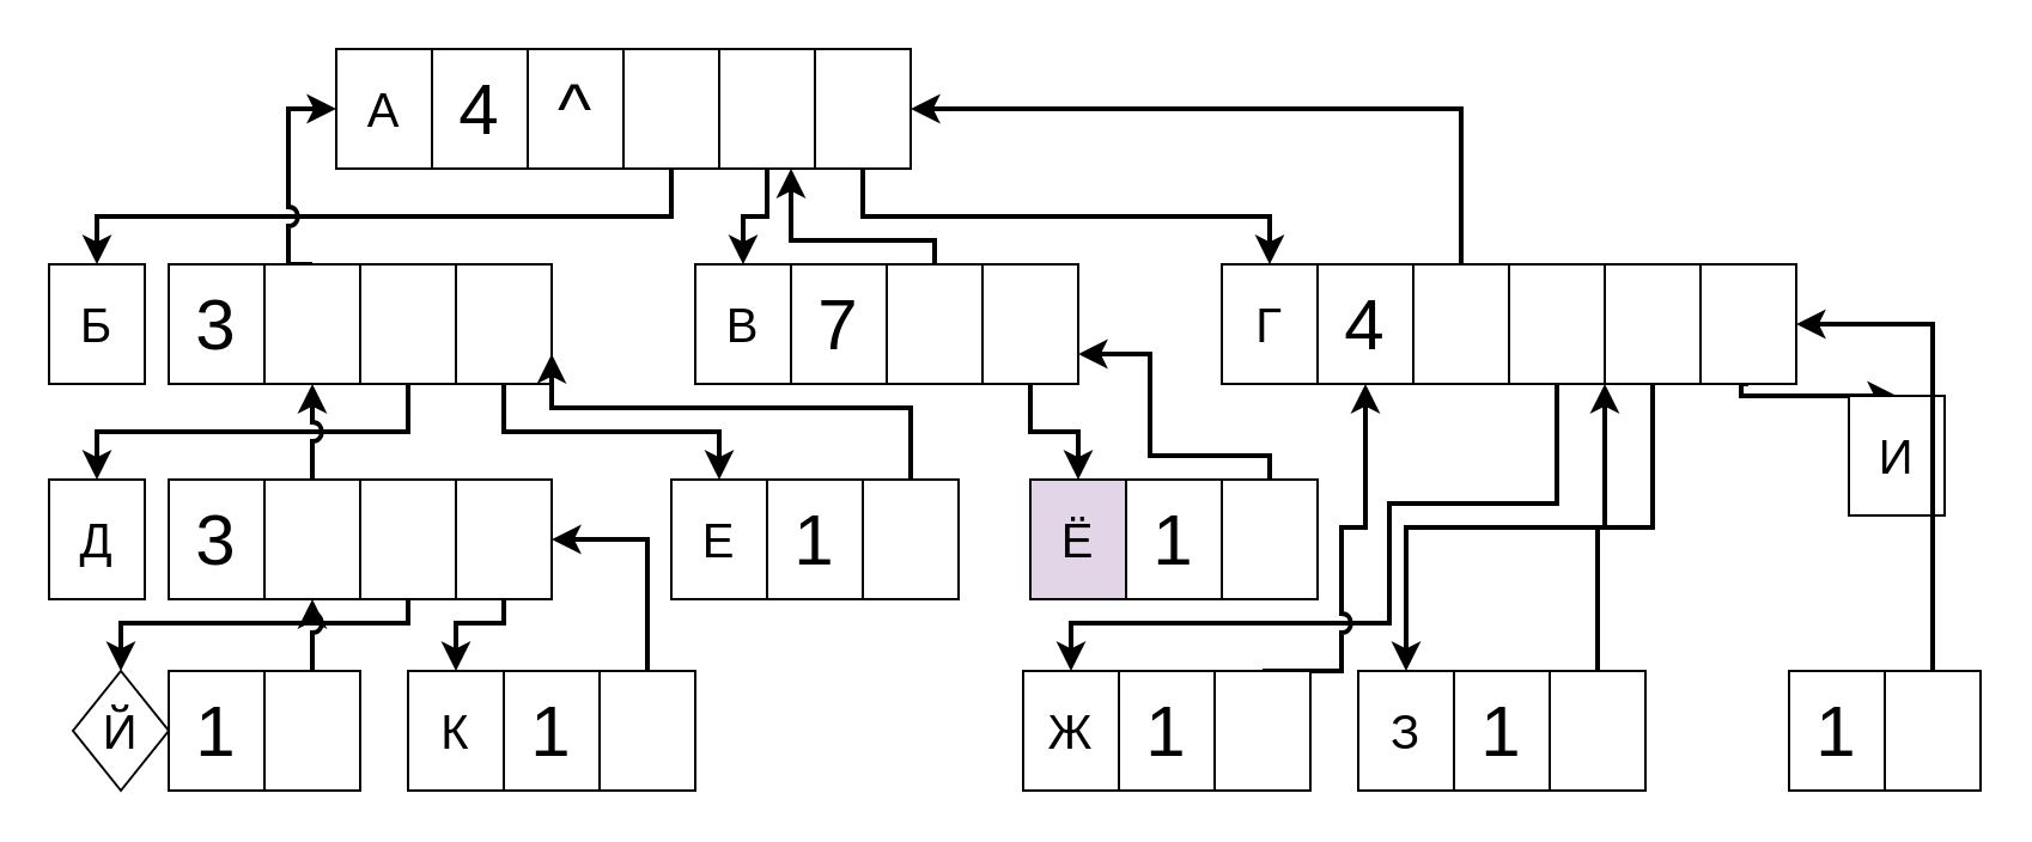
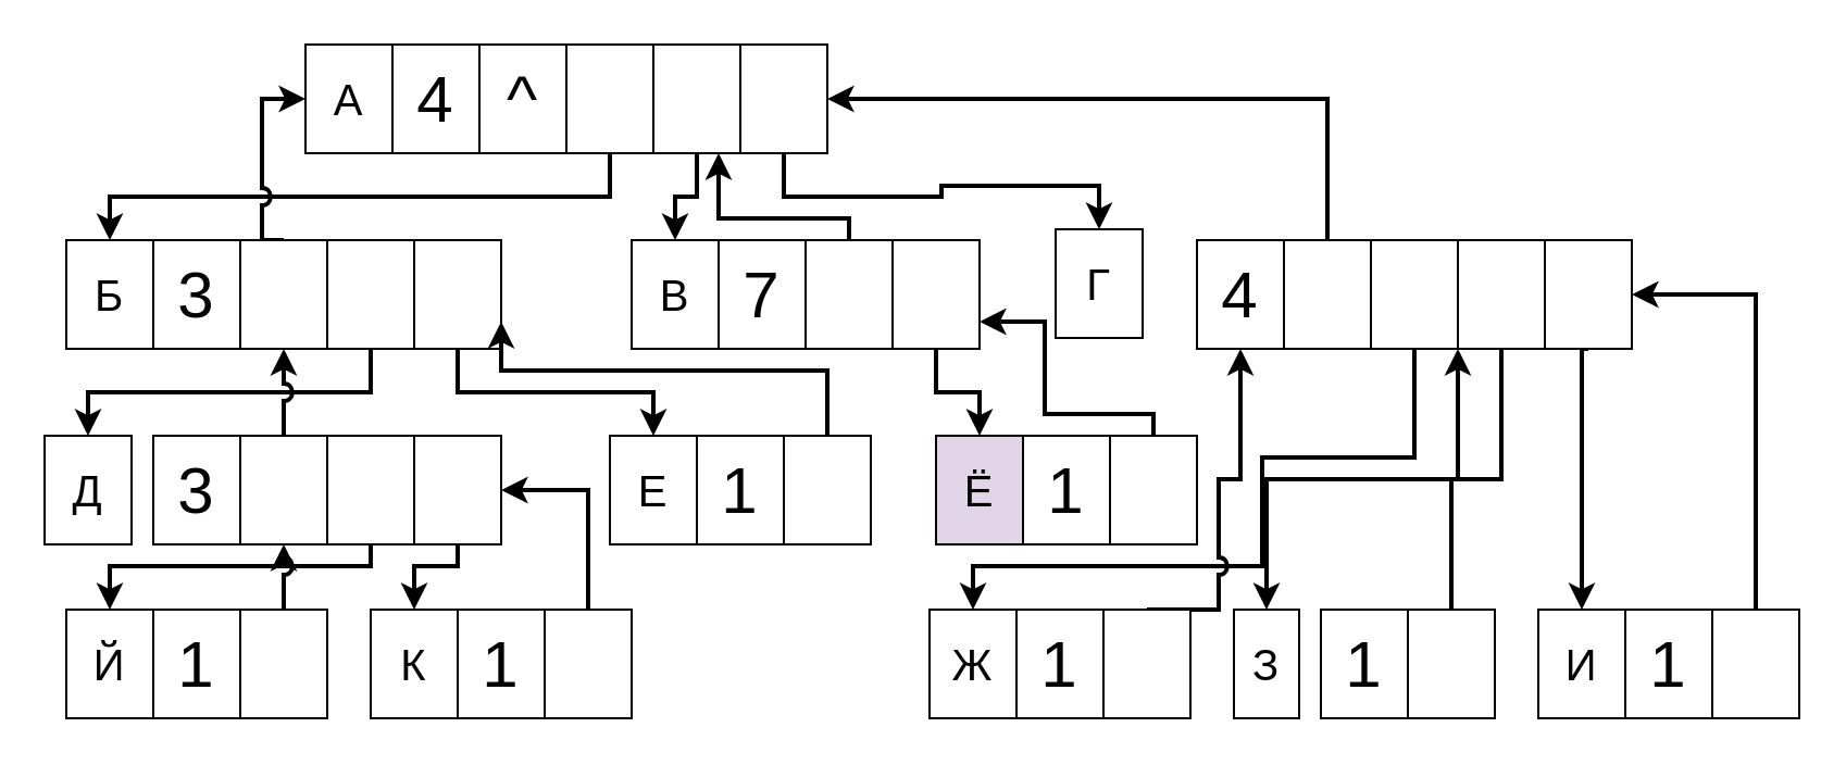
  <mxCell id="0" />
  <mxCell id="1" parent="0" />
  <mxCell id="2" value="&lt;font style=&quot;font-size: 20px&quot;&gt;А&lt;/font&gt;" style="rounded=0;whiteSpace=wrap;html=1;" vertex="1" parent="1"><mxGeometry x="140" y="20" width="40" height="50" as="geometry" /></mxCell>
  <mxCell id="3" value="&lt;span style=&quot;font-size: 30px&quot;&gt;4&lt;/span&gt;" style="rounded=0;whiteSpace=wrap;html=1;" vertex="1" parent="1"><mxGeometry x="180" y="20" width="40" height="50" as="geometry" /></mxCell>
  <mxCell id="4" value="&lt;span style=&quot;font-size: 30px&quot;&gt;^&lt;/span&gt;" style="rounded=0;whiteSpace=wrap;html=1;" vertex="1" parent="1"><mxGeometry x="220" y="20" width="40" height="50" as="geometry" /></mxCell>
  <mxCell id="5" style="edgeStyle=orthogonalEdgeStyle;rounded=0;comic=0;jumpStyle=arc;orthogonalLoop=1;jettySize=auto;html=1;exitX=0.5;exitY=1;exitDx=0;exitDy=0;entryX=0.5;entryY=0;entryDx=0;entryDy=0;shadow=0;strokeWidth=2;" edge="1" parent="1" source="6" target="21"><mxGeometry relative="1" as="geometry" /></mxCell>
  <mxCell id="6" value="" style="rounded=0;whiteSpace=wrap;html=1;" vertex="1" parent="1"><mxGeometry x="260" y="20" width="40" height="50" as="geometry" /></mxCell>
  <mxCell id="7" style="edgeStyle=orthogonalEdgeStyle;rounded=0;comic=0;jumpStyle=arc;orthogonalLoop=1;jettySize=auto;html=1;exitX=0.5;exitY=1;exitDx=0;exitDy=0;entryX=0.5;entryY=0;entryDx=0;entryDy=0;shadow=0;strokeWidth=2;" edge="1" parent="1" source="8" target="29"><mxGeometry relative="1" as="geometry" /></mxCell>
  <mxCell id="8" value="" style="rounded=0;whiteSpace=wrap;html=1;" vertex="1" parent="1"><mxGeometry x="300" y="20" width="40" height="50" as="geometry" /></mxCell>
  <mxCell id="9" style="edgeStyle=orthogonalEdgeStyle;rounded=0;comic=0;jumpStyle=arc;orthogonalLoop=1;jettySize=auto;html=1;exitX=0.5;exitY=1;exitDx=0;exitDy=0;entryX=0.5;entryY=0;entryDx=0;entryDy=0;shadow=0;strokeWidth=2;" edge="1" parent="1" source="10" target="11"><mxGeometry relative="1" as="geometry" /></mxCell>
  <mxCell id="10" value="" style="rounded=0;whiteSpace=wrap;html=1;" vertex="1" parent="1"><mxGeometry x="340" y="20" width="40" height="50" as="geometry" /></mxCell>
- <mxCell id="11" value="&lt;font style=&quot;font-size: 20px&quot;&gt;Г&lt;/font&gt;" style="rounded=0;whiteSpace=wrap;html=1;" vertex="1" parent="1"><mxGeometry x="510" y="110" width="40" height="50" as="geometry" /></mxCell>
+ <mxCell id="11" value="&lt;font style=&quot;font-size: 20px&quot;&gt;Г&lt;/font&gt;" style="rounded=0;whiteSpace=wrap;html=1;" vertex="1" parent="1"><mxGeometry x="485" y="105" width="40" height="50" as="geometry" /></mxCell>
  <mxCell id="12" value="&lt;span style=&quot;font-size: 30px&quot;&gt;4&lt;/span&gt;" style="rounded=0;whiteSpace=wrap;html=1;" vertex="1" parent="1"><mxGeometry x="550" y="110" width="40" height="50" as="geometry" /></mxCell>
  <mxCell id="13" style="edgeStyle=orthogonalEdgeStyle;rounded=0;comic=0;jumpStyle=arc;orthogonalLoop=1;jettySize=auto;html=1;exitX=0.5;exitY=0;exitDx=0;exitDy=0;entryX=1;entryY=0.5;entryDx=0;entryDy=0;shadow=0;strokeWidth=2;" edge="1" parent="1" source="14" target="10"><mxGeometry relative="1" as="geometry" /></mxCell>
  <mxCell id="14" value="" style="rounded=0;whiteSpace=wrap;html=1;" vertex="1" parent="1"><mxGeometry x="590" y="110" width="40" height="50" as="geometry" /></mxCell>
  <mxCell id="15" style="edgeStyle=orthogonalEdgeStyle;rounded=0;comic=0;jumpStyle=arc;orthogonalLoop=1;jettySize=auto;html=1;exitX=0.5;exitY=1;exitDx=0;exitDy=0;entryX=0.5;entryY=0;entryDx=0;entryDy=0;shadow=0;strokeWidth=2;" edge="1" parent="1" source="16" target="59"><mxGeometry relative="1" as="geometry"><Array as="points"><mxPoint x="650" y="210" /><mxPoint x="580" y="210" /><mxPoint x="580" y="260" /><mxPoint x="447" y="260" /></Array></mxGeometry></mxCell>
  <mxCell id="16" value="" style="rounded=0;whiteSpace=wrap;html=1;" vertex="1" parent="1"><mxGeometry x="630" y="110" width="40" height="50" as="geometry" /></mxCell>
  <mxCell id="17" style="edgeStyle=orthogonalEdgeStyle;rounded=0;comic=0;jumpStyle=arc;orthogonalLoop=1;jettySize=auto;html=1;exitX=0.5;exitY=1;exitDx=0;exitDy=0;entryX=0.5;entryY=0;entryDx=0;entryDy=0;shadow=0;strokeWidth=2;" edge="1" parent="1" source="18" target="63"><mxGeometry relative="1" as="geometry" /></mxCell>
  <mxCell id="18" value="" style="rounded=0;whiteSpace=wrap;html=1;" vertex="1" parent="1"><mxGeometry x="670" y="110" width="40" height="50" as="geometry" /></mxCell>
  <mxCell id="19" style="edgeStyle=orthogonalEdgeStyle;rounded=0;comic=0;jumpStyle=arc;orthogonalLoop=1;jettySize=auto;html=1;exitX=0.5;exitY=1;exitDx=0;exitDy=0;entryX=0.5;entryY=0;entryDx=0;entryDy=0;shadow=0;strokeWidth=2;" edge="1" parent="1" source="20" target="67"><mxGeometry relative="1" as="geometry"><Array as="points"><mxPoint x="727" y="160" /></Array></mxGeometry></mxCell>
  <mxCell id="20" value="" style="rounded=0;whiteSpace=wrap;html=1;" vertex="1" parent="1"><mxGeometry x="710" y="110" width="40" height="50" as="geometry" /></mxCell>
- <mxCell id="21" value="&lt;font style=&quot;font-size: 20px&quot;&gt;Б&lt;/font&gt;" style="rounded=0;whiteSpace=wrap;html=1;" vertex="1" parent="1"><mxGeometry x="20" y="110" width="40" height="50" as="geometry" /></mxCell>
+ <mxCell id="21" value="&lt;font style=&quot;font-size: 20px&quot;&gt;Б&lt;/font&gt;" style="rounded=0;whiteSpace=wrap;html=1;" vertex="1" parent="1"><mxGeometry x="30" y="110" width="40" height="50" as="geometry" /></mxCell>
  <mxCell id="22" value="&lt;span style=&quot;font-size: 30px&quot;&gt;3&lt;/span&gt;" style="rounded=0;whiteSpace=wrap;html=1;" vertex="1" parent="1"><mxGeometry x="70" y="110" width="40" height="50" as="geometry" /></mxCell>
  <mxCell id="23" style="edgeStyle=orthogonalEdgeStyle;rounded=0;comic=0;jumpStyle=arc;orthogonalLoop=1;jettySize=auto;html=1;exitX=0.5;exitY=0;exitDx=0;exitDy=0;entryX=0;entryY=0.5;entryDx=0;entryDy=0;shadow=0;strokeWidth=2;" edge="1" parent="1" source="24" target="2"><mxGeometry relative="1" as="geometry"><Array as="points"><mxPoint x="120" y="110" /><mxPoint x="120" y="45" /></Array></mxGeometry></mxCell>
  <mxCell id="24" value="" style="rounded=0;whiteSpace=wrap;html=1;" vertex="1" parent="1"><mxGeometry x="110" y="110" width="40" height="50" as="geometry" /></mxCell>
  <mxCell id="25" style="edgeStyle=orthogonalEdgeStyle;rounded=0;comic=0;jumpStyle=arc;orthogonalLoop=1;jettySize=auto;html=1;exitX=0.5;exitY=1;exitDx=0;exitDy=0;entryX=0.5;entryY=0;entryDx=0;entryDy=0;shadow=0;strokeWidth=2;" edge="1" parent="1" source="26" target="35"><mxGeometry relative="1" as="geometry" /></mxCell>
  <mxCell id="26" value="" style="rounded=0;whiteSpace=wrap;html=1;" vertex="1" parent="1"><mxGeometry x="150" y="110" width="40" height="50" as="geometry" /></mxCell>
  <mxCell id="27" style="edgeStyle=orthogonalEdgeStyle;rounded=0;comic=0;jumpStyle=arc;orthogonalLoop=1;jettySize=auto;html=1;exitX=0.5;exitY=1;exitDx=0;exitDy=0;entryX=0.5;entryY=0;entryDx=0;entryDy=0;shadow=0;strokeWidth=2;" edge="1" parent="1" source="28" target="43"><mxGeometry relative="1" as="geometry" /></mxCell>
  <mxCell id="28" value="" style="rounded=0;whiteSpace=wrap;html=1;" vertex="1" parent="1"><mxGeometry x="190" y="110" width="40" height="50" as="geometry" /></mxCell>
  <mxCell id="29" value="&lt;font style=&quot;font-size: 20px&quot;&gt;В&lt;/font&gt;" style="rounded=0;whiteSpace=wrap;html=1;" vertex="1" parent="1"><mxGeometry x="290" y="110" width="40" height="50" as="geometry" /></mxCell>
  <mxCell id="30" value="&lt;span style=&quot;font-size: 30px&quot;&gt;7&lt;/span&gt;" style="rounded=0;whiteSpace=wrap;html=1;" vertex="1" parent="1"><mxGeometry x="330" y="110" width="40" height="50" as="geometry" /></mxCell>
  <mxCell id="31" style="edgeStyle=orthogonalEdgeStyle;rounded=0;comic=0;jumpStyle=arc;orthogonalLoop=1;jettySize=auto;html=1;exitX=0.5;exitY=0;exitDx=0;exitDy=0;entryX=0.75;entryY=1;entryDx=0;entryDy=0;shadow=0;strokeWidth=2;" edge="1" parent="1" source="32" target="8"><mxGeometry relative="1" as="geometry"><Array as="points"><mxPoint x="390" y="100" /><mxPoint x="330" y="100" /></Array></mxGeometry></mxCell>
  <mxCell id="32" value="" style="rounded=0;whiteSpace=wrap;html=1;" vertex="1" parent="1"><mxGeometry x="370" y="110" width="40" height="50" as="geometry" /></mxCell>
  <mxCell id="33" style="edgeStyle=orthogonalEdgeStyle;rounded=0;comic=0;jumpStyle=arc;orthogonalLoop=1;jettySize=auto;html=1;exitX=0.5;exitY=1;exitDx=0;exitDy=0;entryX=0.5;entryY=0;entryDx=0;entryDy=0;shadow=0;strokeWidth=2;" edge="1" parent="1" source="34" target="55"><mxGeometry relative="1" as="geometry" /></mxCell>
  <mxCell id="34" value="" style="rounded=0;whiteSpace=wrap;html=1;" vertex="1" parent="1"><mxGeometry x="410" y="110" width="40" height="50" as="geometry" /></mxCell>
  <mxCell id="35" value="&lt;font style=&quot;font-size: 20px&quot;&gt;Д&lt;/font&gt;" style="rounded=0;whiteSpace=wrap;html=1;" vertex="1" parent="1"><mxGeometry x="20" y="200" width="40" height="50" as="geometry" /></mxCell>
  <mxCell id="36" value="&lt;span style=&quot;font-size: 30px&quot;&gt;3&lt;/span&gt;" style="rounded=0;whiteSpace=wrap;html=1;" vertex="1" parent="1"><mxGeometry x="70" y="200" width="40" height="50" as="geometry" /></mxCell>
  <mxCell id="37" style="edgeStyle=orthogonalEdgeStyle;rounded=0;comic=0;jumpStyle=arc;orthogonalLoop=1;jettySize=auto;html=1;exitX=0.5;exitY=0;exitDx=0;exitDy=0;entryX=0.5;entryY=1;entryDx=0;entryDy=0;shadow=0;strokeWidth=2;" edge="1" parent="1" source="38" target="24"><mxGeometry relative="1" as="geometry" /></mxCell>
  <mxCell id="38" value="" style="rounded=0;whiteSpace=wrap;html=1;" vertex="1" parent="1"><mxGeometry x="110" y="200" width="40" height="50" as="geometry" /></mxCell>
  <mxCell id="39" style="edgeStyle=orthogonalEdgeStyle;rounded=0;comic=0;jumpStyle=arc;orthogonalLoop=1;jettySize=auto;html=1;exitX=0.5;exitY=1;exitDx=0;exitDy=0;entryX=0.5;entryY=0;entryDx=0;entryDy=0;shadow=0;strokeWidth=2;" edge="1" parent="1" source="40" target="47"><mxGeometry relative="1" as="geometry"><Array as="points"><mxPoint x="170" y="260" /><mxPoint x="50" y="260" /></Array></mxGeometry></mxCell>
  <mxCell id="40" value="" style="rounded=0;whiteSpace=wrap;html=1;" vertex="1" parent="1"><mxGeometry x="150" y="200" width="40" height="50" as="geometry" /></mxCell>
  <mxCell id="41" style="edgeStyle=orthogonalEdgeStyle;rounded=0;comic=0;jumpStyle=arc;orthogonalLoop=1;jettySize=auto;html=1;exitX=0.5;exitY=1;exitDx=0;exitDy=0;entryX=0.5;entryY=0;entryDx=0;entryDy=0;shadow=0;strokeWidth=2;" edge="1" parent="1" source="42" target="51"><mxGeometry relative="1" as="geometry"><Array as="points"><mxPoint x="210" y="260" /><mxPoint x="190" y="260" /></Array></mxGeometry></mxCell>
  <mxCell id="42" value="" style="rounded=0;whiteSpace=wrap;html=1;" vertex="1" parent="1"><mxGeometry x="190" y="200" width="40" height="50" as="geometry" /></mxCell>
  <mxCell id="43" value="&lt;font style=&quot;font-size: 20px&quot;&gt;Е&lt;/font&gt;" style="rounded=0;whiteSpace=wrap;html=1;" vertex="1" parent="1"><mxGeometry x="280" y="200" width="40" height="50" as="geometry" /></mxCell>
  <mxCell id="44" value="&lt;span style=&quot;font-size: 30px&quot;&gt;1&lt;/span&gt;" style="rounded=0;whiteSpace=wrap;html=1;" vertex="1" parent="1"><mxGeometry x="320" y="200" width="40" height="50" as="geometry" /></mxCell>
  <mxCell id="45" style="edgeStyle=orthogonalEdgeStyle;rounded=0;comic=0;jumpStyle=arc;orthogonalLoop=1;jettySize=auto;html=1;exitX=0.5;exitY=0;exitDx=0;exitDy=0;entryX=1;entryY=0.75;entryDx=0;entryDy=0;shadow=0;strokeWidth=2;" edge="1" parent="1" source="46" target="28"><mxGeometry relative="1" as="geometry"><Array as="points"><mxPoint x="380" y="170" /><mxPoint x="230" y="170" /></Array></mxGeometry></mxCell>
  <mxCell id="46" value="" style="rounded=0;whiteSpace=wrap;html=1;" vertex="1" parent="1"><mxGeometry x="360" y="200" width="40" height="50" as="geometry" /></mxCell>
- <mxCell id="47" value="&lt;span style=&quot;font-size: 20px&quot;&gt;Й&lt;/span&gt;" style="rhombus;whiteSpace=wrap;html=1;" vertex="1" parent="1"><mxGeometry x="30" y="280" width="40" height="50" as="geometry" /></mxCell>
+ <mxCell id="47" value="&lt;span style=&quot;font-size: 20px&quot;&gt;Й&lt;/span&gt;" style="rounded=0;whiteSpace=wrap;html=1;" vertex="1" parent="1"><mxGeometry x="30" y="280" width="40" height="50" as="geometry" /></mxCell>
  <mxCell id="48" value="&lt;span style=&quot;font-size: 30px&quot;&gt;1&lt;/span&gt;" style="rounded=0;whiteSpace=wrap;html=1;" vertex="1" parent="1"><mxGeometry x="70" y="280" width="40" height="50" as="geometry" /></mxCell>
  <mxCell id="49" style="edgeStyle=orthogonalEdgeStyle;rounded=0;comic=0;jumpStyle=arc;orthogonalLoop=1;jettySize=auto;html=1;exitX=0.5;exitY=0;exitDx=0;exitDy=0;entryX=0.5;entryY=1;entryDx=0;entryDy=0;shadow=0;strokeWidth=2;" edge="1" parent="1" source="50" target="38"><mxGeometry relative="1" as="geometry" /></mxCell>
  <mxCell id="50" value="" style="rounded=0;whiteSpace=wrap;html=1;" vertex="1" parent="1"><mxGeometry x="110" y="280" width="40" height="50" as="geometry" /></mxCell>
  <mxCell id="51" value="&lt;font style=&quot;font-size: 20px&quot;&gt;К&lt;/font&gt;" style="rounded=0;whiteSpace=wrap;html=1;" vertex="1" parent="1"><mxGeometry x="170" y="280" width="40" height="50" as="geometry" /></mxCell>
  <mxCell id="52" value="&lt;span style=&quot;font-size: 30px&quot;&gt;1&lt;/span&gt;" style="rounded=0;whiteSpace=wrap;html=1;" vertex="1" parent="1"><mxGeometry x="210" y="280" width="40" height="50" as="geometry" /></mxCell>
  <mxCell id="53" style="edgeStyle=orthogonalEdgeStyle;rounded=0;comic=0;jumpStyle=arc;orthogonalLoop=1;jettySize=auto;html=1;exitX=0.5;exitY=0;exitDx=0;exitDy=0;entryX=1;entryY=0.5;entryDx=0;entryDy=0;shadow=0;strokeWidth=2;" edge="1" parent="1" source="54" target="42"><mxGeometry relative="1" as="geometry" /></mxCell>
  <mxCell id="54" value="" style="rounded=0;whiteSpace=wrap;html=1;" vertex="1" parent="1"><mxGeometry x="250" y="280" width="40" height="50" as="geometry" /></mxCell>
  <mxCell id="55" value="&lt;font style=&quot;font-size: 20px&quot;&gt;Ё&lt;/font&gt;" style="rounded=0;whiteSpace=wrap;html=1;fillColor=#e1d5e7;" vertex="1" parent="1"><mxGeometry x="430" y="200" width="40" height="50" as="geometry" /></mxCell>
  <mxCell id="56" value="&lt;span style=&quot;font-size: 30px&quot;&gt;1&lt;/span&gt;" style="rounded=0;whiteSpace=wrap;html=1;" vertex="1" parent="1"><mxGeometry x="470" y="200" width="40" height="50" as="geometry" /></mxCell>
  <mxCell id="57" style="edgeStyle=orthogonalEdgeStyle;rounded=0;comic=0;jumpStyle=arc;orthogonalLoop=1;jettySize=auto;html=1;exitX=0.5;exitY=0;exitDx=0;exitDy=0;entryX=1;entryY=0.75;entryDx=0;entryDy=0;shadow=0;strokeWidth=2;" edge="1" parent="1" source="58" target="34"><mxGeometry relative="1" as="geometry"><Array as="points"><mxPoint x="530" y="190" /><mxPoint x="480" y="190" /><mxPoint x="480" y="148" /></Array></mxGeometry></mxCell>
  <mxCell id="58" value="" style="rounded=0;whiteSpace=wrap;html=1;" vertex="1" parent="1"><mxGeometry x="510" y="200" width="40" height="50" as="geometry" /></mxCell>
  <mxCell id="59" value="&lt;font style=&quot;font-size: 20px&quot;&gt;Ж&lt;/font&gt;" style="rounded=0;whiteSpace=wrap;html=1;" vertex="1" parent="1"><mxGeometry x="427" y="280" width="40" height="50" as="geometry" /></mxCell>
  <mxCell id="60" value="&lt;span style=&quot;font-size: 30px&quot;&gt;1&lt;/span&gt;" style="rounded=0;whiteSpace=wrap;html=1;" vertex="1" parent="1"><mxGeometry x="467" y="280" width="40" height="50" as="geometry" /></mxCell>
  <mxCell id="61" style="edgeStyle=orthogonalEdgeStyle;rounded=0;comic=0;jumpStyle=arc;orthogonalLoop=1;jettySize=auto;html=1;exitX=0.5;exitY=0;exitDx=0;exitDy=0;entryX=0.5;entryY=1;entryDx=0;entryDy=0;shadow=0;strokeWidth=2;" edge="1" parent="1" source="62" target="12"><mxGeometry relative="1" as="geometry"><Array as="points"><mxPoint x="560" y="280" /><mxPoint x="560" y="220" /><mxPoint x="570" y="220" /></Array></mxGeometry></mxCell>
  <mxCell id="62" value="" style="rounded=0;whiteSpace=wrap;html=1;" vertex="1" parent="1"><mxGeometry x="507" y="280" width="40" height="50" as="geometry" /></mxCell>
- <mxCell id="63" value="&lt;span style=&quot;font-size: 20px&quot;&gt;З&lt;/span&gt;" style="rounded=0;whiteSpace=wrap;html=1;" vertex="1" parent="1"><mxGeometry x="567" y="280" width="40" height="50" as="geometry" /></mxCell>
+ <mxCell id="63" value="&lt;span style=&quot;font-size: 20px&quot;&gt;З&lt;/span&gt;" style="rounded=0;whiteSpace=wrap;html=1;" vertex="1" parent="1"><mxGeometry x="567" y="280" width="30" height="50" as="geometry" /></mxCell>
  <mxCell id="64" value="&lt;span style=&quot;font-size: 30px&quot;&gt;1&lt;/span&gt;" style="rounded=0;whiteSpace=wrap;html=1;" vertex="1" parent="1"><mxGeometry x="607" y="280" width="40" height="50" as="geometry" /></mxCell>
  <mxCell id="65" style="edgeStyle=orthogonalEdgeStyle;rounded=0;comic=0;jumpStyle=arc;orthogonalLoop=1;jettySize=auto;html=1;exitX=0.5;exitY=0;exitDx=0;exitDy=0;entryX=1;entryY=1;entryDx=0;entryDy=0;shadow=0;strokeWidth=2;" edge="1" parent="1" source="66" target="16"><mxGeometry relative="1" as="geometry" /></mxCell>
  <mxCell id="66" value="" style="rounded=0;whiteSpace=wrap;html=1;" vertex="1" parent="1"><mxGeometry x="647" y="280" width="40" height="50" as="geometry" /></mxCell>
- <mxCell id="67" value="&lt;font style=&quot;font-size: 20px&quot;&gt;И&lt;/font&gt;" style="rounded=0;whiteSpace=wrap;html=1;" vertex="1" parent="1"><mxGeometry x="772" y="165" width="40" height="50" as="geometry" /></mxCell>
+ <mxCell id="67" value="&lt;font style=&quot;font-size: 20px&quot;&gt;И&lt;/font&gt;" style="rounded=0;whiteSpace=wrap;html=1;" vertex="1" parent="1"><mxGeometry x="707" y="280" width="40" height="50" as="geometry" /></mxCell>
  <mxCell id="68" value="&lt;span style=&quot;font-size: 30px&quot;&gt;1&lt;/span&gt;" style="rounded=0;whiteSpace=wrap;html=1;" vertex="1" parent="1"><mxGeometry x="747" y="280" width="40" height="50" as="geometry" /></mxCell>
  <mxCell id="69" style="edgeStyle=orthogonalEdgeStyle;rounded=0;comic=0;jumpStyle=arc;orthogonalLoop=1;jettySize=auto;html=1;exitX=0.5;exitY=0;exitDx=0;exitDy=0;entryX=1;entryY=0.5;entryDx=0;entryDy=0;shadow=0;strokeWidth=2;" edge="1" parent="1" source="70" target="20"><mxGeometry relative="1" as="geometry" /></mxCell>
  <mxCell id="70" value="" style="rounded=0;whiteSpace=wrap;html=1;" vertex="1" parent="1"><mxGeometry x="787" y="280" width="40" height="50" as="geometry" /></mxCell>
